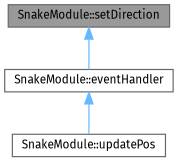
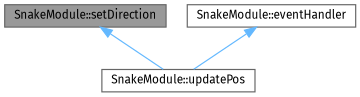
  digraph {
    fontname="Fira Sans"
    rankdir=TB
    node [color=grey40 fillcolor=white fontname="Fira Sans" fontsize=10 shape=box style=filled]
    edge [color=steelblue1 dir=back fontname="Fira Sans" fontsize=10 labelfontname=Helvetica labelfontsize=10 style=solid]
    n1 [color=gray40 fillcolor=grey60 fontcolor=black height=0.2 label="SnakeModule::setDirection" width=0.4]
    n2 [height=0.2 label="SnakeModule::updatePos" width=0.4]
    n3 [height=0.2 label="SnakeModule::eventHandler" width=0.4]
-   n1 -> n3
+   n1 -> n2
    n3 -> n2
  }
